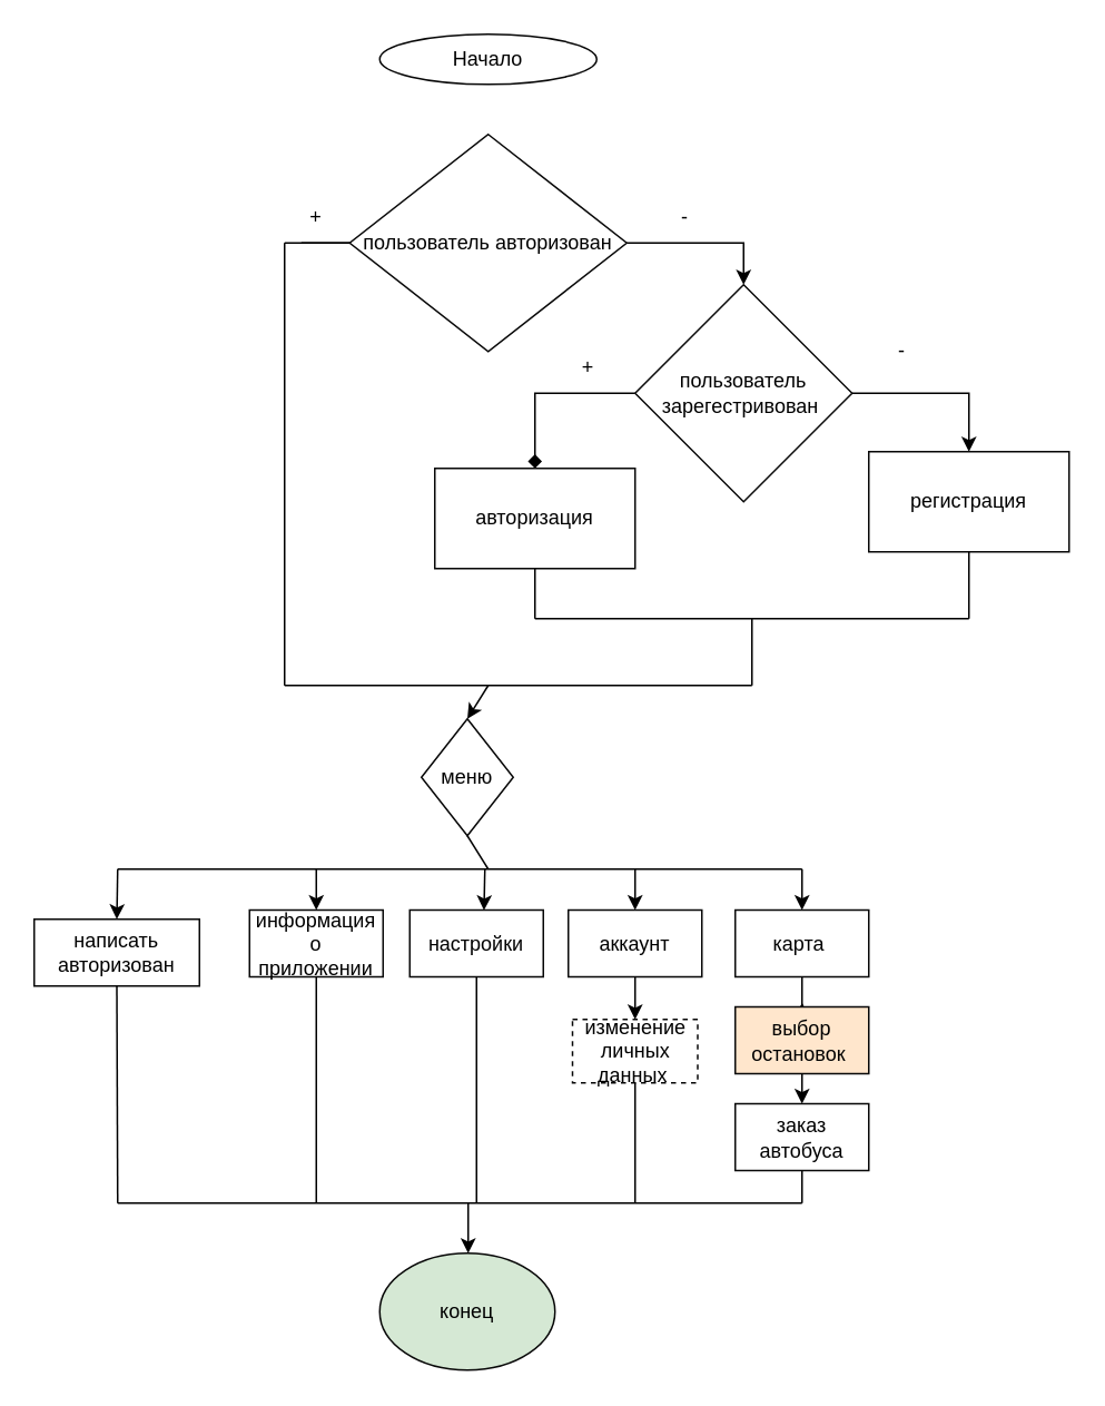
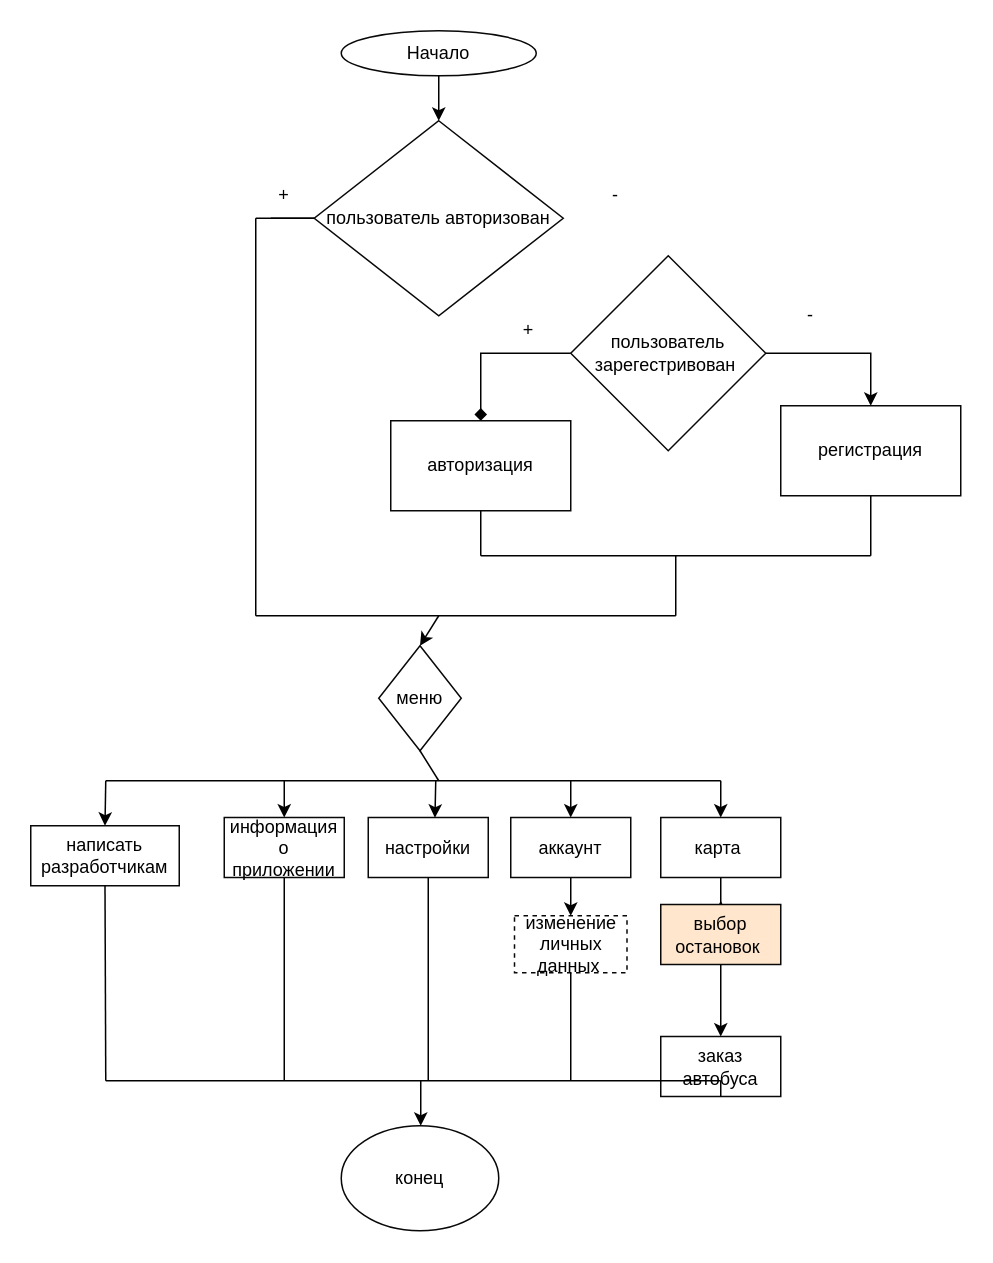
  <mxCell id="0" />
  <mxCell id="1" parent="0" />
  <mxCell id="2" value="Начало" style="ellipse;whiteSpace=wrap;html=1;strokeColor=#080808;" parent="1" vertex="1"><mxGeometry x="227" y="20" width="130" height="30" as="geometry" /></mxCell>
- <mxCell id="4" style="edgeStyle=orthogonalEdgeStyle;rounded=0;orthogonalLoop=1;jettySize=auto;html=1;exitX=1;exitY=0.5;exitDx=0;exitDy=0;entryX=0.5;entryY=0;entryDx=0;entryDy=0;" parent="1" source="5" target="8" edge="1"><mxGeometry relative="1" as="geometry" /></mxCell>
+ <mxCell id="3" value="" style="endArrow=classic;html=1;exitX=0.5;exitY=1;exitDx=0;exitDy=0;entryX=0.5;entryY=0;entryDx=0;entryDy=0;" parent="1" source="2" edge="1" target="5"><mxGeometry width="50" height="50" relative="1" as="geometry"><mxPoint x="220" y="120" as="sourcePoint" /><mxPoint x="285" y="80" as="targetPoint" /></mxGeometry></mxCell>
  <mxCell id="5" value="пользователь авторизован" style="rhombus;whiteSpace=wrap;html=1;strokeColor=#080808;" parent="1" vertex="1"><mxGeometry x="209" y="80" width="166" height="130" as="geometry" /></mxCell>
  <mxCell id="6" style="edgeStyle=orthogonalEdgeStyle;rounded=0;orthogonalLoop=1;jettySize=auto;html=1;exitX=1;exitY=0.5;exitDx=0;exitDy=0;entryX=0.5;entryY=0;entryDx=0;entryDy=0;" parent="1" source="8" target="9" edge="1"><mxGeometry relative="1" as="geometry" /></mxCell>
  <mxCell id="7" style="edgeStyle=orthogonalEdgeStyle;rounded=0;orthogonalLoop=1;jettySize=auto;html=1;exitX=0;exitY=0.5;exitDx=0;exitDy=0;entryX=0.5;entryY=0;entryDx=0;entryDy=0;endArrow=diamond;" parent="1" source="8" target="10" edge="1"><mxGeometry relative="1" as="geometry" /></mxCell>
  <mxCell id="8" value="пользователь зарегестривован&amp;nbsp;" style="rhombus;whiteSpace=wrap;html=1;strokeColor=#080808;" parent="1" vertex="1"><mxGeometry x="380" y="170" width="130" height="130" as="geometry" /></mxCell>
  <mxCell id="9" value="регистрация" style="rounded=0;whiteSpace=wrap;html=1;strokeColor=#080808;" parent="1" vertex="1"><mxGeometry x="520" y="270" width="120" height="60" as="geometry" /></mxCell>
  <mxCell id="10" value="авторизация" style="rounded=0;whiteSpace=wrap;html=1;strokeColor=#080808;" parent="1" vertex="1"><mxGeometry x="260" y="280" width="120" height="60" as="geometry" /></mxCell>
  <mxCell id="11" value="" style="endArrow=none;html=1;fontFamily=Helvetica;fontSize=11;fontColor=#000000;align=center;strokeColor=#000000;" parent="1" target="9" edge="1"><mxGeometry width="50" height="50" relative="1" as="geometry"><mxPoint x="580" y="370" as="sourcePoint" /><mxPoint x="350" y="340" as="targetPoint" /></mxGeometry></mxCell>
  <mxCell id="12" value="" style="endArrow=none;html=1;entryX=0.5;entryY=1;entryDx=0;entryDy=0;" parent="1" target="10" edge="1"><mxGeometry width="50" height="50" relative="1" as="geometry"><mxPoint x="320" y="370" as="sourcePoint" /><mxPoint x="360" y="340" as="targetPoint" /></mxGeometry></mxCell>
  <mxCell id="13" value="" style="endArrow=none;html=1;" parent="1" edge="1"><mxGeometry width="50" height="50" relative="1" as="geometry"><mxPoint x="320" y="370" as="sourcePoint" /><mxPoint x="580" y="370" as="targetPoint" /><Array as="points"><mxPoint x="450" y="370" /></Array></mxGeometry></mxCell>
  <mxCell id="14" value="" style="endArrow=none;html=1;" parent="1" edge="1"><mxGeometry width="50" height="50" relative="1" as="geometry"><mxPoint x="450" y="410" as="sourcePoint" /><mxPoint x="450" y="370" as="targetPoint" /></mxGeometry></mxCell>
  <mxCell id="15" value="" style="endArrow=none;html=1;entryX=0;entryY=0.5;entryDx=0;entryDy=0;" parent="1" target="5" edge="1"><mxGeometry width="50" height="50" relative="1" as="geometry"><mxPoint x="180" y="145" as="sourcePoint" /><mxPoint x="230" y="640" as="targetPoint" /><Array as="points" /></mxGeometry></mxCell>
  <mxCell id="16" value="" style="endArrow=none;html=1;entryX=0;entryY=0.5;entryDx=0;entryDy=0;" parent="1" target="5" edge="1"><mxGeometry width="50" height="50" relative="1" as="geometry"><mxPoint x="170" y="145" as="sourcePoint" /><mxPoint x="209" y="145" as="targetPoint" /><Array as="points" /></mxGeometry></mxCell>
  <mxCell id="17" value="" style="endArrow=none;html=1;" parent="1" edge="1"><mxGeometry width="50" height="50" relative="1" as="geometry"><mxPoint x="170" y="410" as="sourcePoint" /><mxPoint x="170" y="145" as="targetPoint" /></mxGeometry></mxCell>
  <mxCell id="18" value="" style="endArrow=none;html=1;" parent="1" edge="1"><mxGeometry width="50" height="50" relative="1" as="geometry"><mxPoint x="170" y="410" as="sourcePoint" /><mxPoint x="450" y="410" as="targetPoint" /></mxGeometry></mxCell>
  <mxCell id="19" value="" style="endArrow=classic;html=1;entryX=0.5;entryY=0;entryDx=0;entryDy=0;" parent="1" target="26" edge="1"><mxGeometry width="50" height="50" relative="1" as="geometry"><mxPoint x="292" y="410" as="sourcePoint" /><mxPoint x="288" y="450" as="targetPoint" /></mxGeometry></mxCell>
  <mxCell id="20" value="" style="edgeStyle=orthogonalEdgeStyle;rounded=0;orthogonalLoop=1;jettySize=auto;html=1;" parent="1" source="21" edge="1"><mxGeometry relative="1" as="geometry"><mxPoint x="480" y="600" as="targetPoint" /><Array as="points" /></mxGeometry></mxCell>
  <mxCell id="21" value="карта&amp;nbsp;" style="rounded=0;whiteSpace=wrap;html=1;strokeColor=#080808;" parent="1" vertex="1"><mxGeometry x="440" y="544.5" width="80" height="40" as="geometry" /></mxCell>
  <mxCell id="22" value="+" style="text;html=1;strokeColor=none;fillColor=none;align=center;verticalAlign=middle;whiteSpace=wrap;rounded=0;" parent="1" vertex="1"><mxGeometry x="169" y="120" width="40" height="20" as="geometry" /></mxCell>
  <mxCell id="23" value="-" style="text;html=1;strokeColor=none;fillColor=none;align=center;verticalAlign=middle;whiteSpace=wrap;rounded=0;" parent="1" vertex="1"><mxGeometry x="390" y="120" width="40" height="20" as="geometry" /></mxCell>
  <mxCell id="24" value="-" style="text;html=1;strokeColor=none;fillColor=none;align=center;verticalAlign=middle;whiteSpace=wrap;rounded=0;" parent="1" vertex="1"><mxGeometry x="520" y="200" width="40" height="20" as="geometry" /></mxCell>
  <mxCell id="25" value="+" style="text;html=1;strokeColor=none;fillColor=none;align=center;verticalAlign=middle;whiteSpace=wrap;rounded=0;" parent="1" vertex="1"><mxGeometry x="332" y="210" width="40" height="20" as="geometry" /></mxCell>
  <mxCell id="26" value="меню" style="rhombus;whiteSpace=wrap;html=1;strokeColor=#080808;" parent="1" vertex="1"><mxGeometry x="252" y="430" width="55" height="70" as="geometry" /></mxCell>
  <mxCell id="27" value="" style="endArrow=none;html=1;entryX=0.5;entryY=1;entryDx=0;entryDy=0;" parent="1" target="26" edge="1"><mxGeometry width="50" height="50" relative="1" as="geometry"><mxPoint x="292" y="520" as="sourcePoint" /><mxPoint x="330" y="680" as="targetPoint" /></mxGeometry></mxCell>
  <mxCell id="28" value="" style="endArrow=none;html=1;" parent="1" edge="1"><mxGeometry width="50" height="50" relative="1" as="geometry"><mxPoint x="70" y="520" as="sourcePoint" /><mxPoint x="480" y="520" as="targetPoint" /></mxGeometry></mxCell>
  <mxCell id="29" style="edgeStyle=orthogonalEdgeStyle;rounded=0;orthogonalLoop=1;jettySize=auto;html=1;exitX=0.5;exitY=1;exitDx=0;exitDy=0;entryX=0.5;entryY=0;entryDx=0;entryDy=0;" parent="1" source="30" target="32" edge="1"><mxGeometry relative="1" as="geometry" /></mxCell>
  <mxCell id="30" value="выбор остановок&amp;nbsp;" style="rounded=0;whiteSpace=wrap;html=1;strokeColor=#080808;fillColor=#ffe6cc;" parent="1" vertex="1"><mxGeometry x="440" y="602.5" width="80" height="40" as="geometry" /></mxCell>
  <mxCell id="31" value="" style="endArrow=classic;html=1;entryX=0.5;entryY=0;entryDx=0;entryDy=0;" parent="1" target="21" edge="1"><mxGeometry width="50" height="50" relative="1" as="geometry"><mxPoint x="480" y="520" as="sourcePoint" /><mxPoint x="480" y="530" as="targetPoint" /></mxGeometry></mxCell>
- <mxCell id="32" value="заказ автобуса" style="rounded=0;whiteSpace=wrap;html=1;strokeColor=#080808;" parent="1" vertex="1"><mxGeometry x="440" y="660.5" width="80" height="40" as="geometry" /></mxCell>
+ <mxCell id="32" value="заказ автобуса" style="rounded=0;whiteSpace=wrap;html=1;strokeColor=#080808;" parent="1" vertex="1"><mxGeometry x="440" y="690.5" width="80" height="40" as="geometry" /></mxCell>
  <mxCell id="33" value="аккаунт" style="rounded=0;whiteSpace=wrap;html=1;strokeColor=#080808;" parent="1" vertex="1"><mxGeometry x="340" y="544.5" width="80" height="40" as="geometry" /></mxCell>
  <mxCell id="34" value="изменение личных данных&amp;nbsp;" style="rounded=0;whiteSpace=wrap;html=1;strokeColor=#080808;dashed=1;" parent="1" vertex="1"><mxGeometry x="342.5" y="610" width="75" height="38" as="geometry" /></mxCell>
  <mxCell id="35" value="настройки" style="rounded=0;whiteSpace=wrap;html=1;strokeColor=#080808;" parent="1" vertex="1"><mxGeometry x="245" y="544.5" width="80" height="40" as="geometry" /></mxCell>
  <mxCell id="36" value="информация о приложении" style="rounded=0;whiteSpace=wrap;html=1;strokeColor=#080808;" parent="1" vertex="1"><mxGeometry x="149" y="544.5" width="80" height="40" as="geometry" /></mxCell>
- <mxCell id="37" value="написать авторизован" style="rounded=0;whiteSpace=wrap;html=1;strokeColor=#080808;" parent="1" vertex="1"><mxGeometry x="20" y="550" width="99" height="40" as="geometry" /></mxCell>
+ <mxCell id="37" value="написать разработчикам" style="rounded=0;whiteSpace=wrap;html=1;strokeColor=#080808;" parent="1" vertex="1"><mxGeometry x="20" y="550" width="99" height="40" as="geometry" /></mxCell>
  <mxCell id="38" value="" style="endArrow=classic;html=1;entryX=0.5;entryY=0;entryDx=0;entryDy=0;exitX=0.5;exitY=1;exitDx=0;exitDy=0;" parent="1" source="33" target="34" edge="1"><mxGeometry width="50" height="50" relative="1" as="geometry"><mxPoint x="80" y="770" as="sourcePoint" /><mxPoint x="130" y="720" as="targetPoint" /></mxGeometry></mxCell>
  <mxCell id="39" value="" style="endArrow=classic;html=1;entryX=0.5;entryY=0;entryDx=0;entryDy=0;" parent="1" target="33" edge="1"><mxGeometry width="50" height="50" relative="1" as="geometry"><mxPoint x="380" y="520" as="sourcePoint" /><mxPoint x="130" y="720" as="targetPoint" /></mxGeometry></mxCell>
  <mxCell id="40" value="" style="endArrow=classic;html=1;entryX=0.5;entryY=0;entryDx=0;entryDy=0;" parent="1" target="36" edge="1"><mxGeometry width="50" height="50" relative="1" as="geometry"><mxPoint x="189" y="520" as="sourcePoint" /><mxPoint x="290" y="700" as="targetPoint" /></mxGeometry></mxCell>
  <mxCell id="41" value="" style="endArrow=classic;html=1;entryX=0.556;entryY=0.005;entryDx=0;entryDy=0;entryPerimeter=0;" parent="1" target="35" edge="1"><mxGeometry width="50" height="50" relative="1" as="geometry"><mxPoint x="290" y="520" as="sourcePoint" /><mxPoint x="290" y="540" as="targetPoint" /></mxGeometry></mxCell>
  <mxCell id="42" value="" style="endArrow=classic;html=1;entryX=0.5;entryY=0;entryDx=0;entryDy=0;" parent="1" target="37" edge="1"><mxGeometry width="50" height="50" relative="1" as="geometry"><mxPoint x="70" y="520" as="sourcePoint" /><mxPoint x="90" y="720" as="targetPoint" /></mxGeometry></mxCell>
  <mxCell id="43" value="" style="endArrow=none;html=1;entryX=0.5;entryY=1;entryDx=0;entryDy=0;" parent="1" target="37" edge="1"><mxGeometry width="50" height="50" relative="1" as="geometry"><mxPoint x="70" y="720" as="sourcePoint" /><mxPoint x="100" y="610" as="targetPoint" /></mxGeometry></mxCell>
  <mxCell id="44" value="" style="endArrow=none;html=1;entryX=0.5;entryY=1;entryDx=0;entryDy=0;" parent="1" target="32" edge="1"><mxGeometry width="50" height="50" relative="1" as="geometry"><mxPoint x="480" y="720" as="sourcePoint" /><mxPoint x="480" y="720" as="targetPoint" /></mxGeometry></mxCell>
  <mxCell id="45" value="" style="endArrow=none;html=1;entryX=0.5;entryY=1;entryDx=0;entryDy=0;" parent="1" target="36" edge="1"><mxGeometry width="50" height="50" relative="1" as="geometry"><mxPoint x="189" y="720" as="sourcePoint" /><mxPoint x="220" y="600" as="targetPoint" /></mxGeometry></mxCell>
  <mxCell id="46" value="" style="endArrow=none;html=1;entryX=0.5;entryY=1;entryDx=0;entryDy=0;" parent="1" target="35" edge="1"><mxGeometry width="50" height="50" relative="1" as="geometry"><mxPoint x="285" y="720" as="sourcePoint" /><mxPoint x="310" y="620" as="targetPoint" /></mxGeometry></mxCell>
  <mxCell id="47" value="" style="endArrow=none;html=1;entryX=0.5;entryY=1;entryDx=0;entryDy=0;" parent="1" target="34" edge="1"><mxGeometry width="50" height="50" relative="1" as="geometry"><mxPoint x="380" y="720" as="sourcePoint" /><mxPoint x="410" y="670" as="targetPoint" /></mxGeometry></mxCell>
  <mxCell id="48" value="" style="endArrow=none;html=1;" parent="1" edge="1"><mxGeometry width="50" height="50" relative="1" as="geometry"><mxPoint x="70" y="720" as="sourcePoint" /><mxPoint x="480" y="720" as="targetPoint" /></mxGeometry></mxCell>
  <mxCell id="49" value="" style="endArrow=classic;html=1;" parent="1" edge="1"><mxGeometry width="50" height="50" relative="1" as="geometry"><mxPoint x="280" y="720" as="sourcePoint" /><mxPoint x="280" y="750" as="targetPoint" /></mxGeometry></mxCell>
- <mxCell id="50" value="конец" style="ellipse;whiteSpace=wrap;html=1;strokeColor=#080808;fillColor=#d5e8d4;" parent="1" vertex="1"><mxGeometry x="227" y="750" width="105" height="70" as="geometry" /></mxCell>
+ <mxCell id="50" value="конец" style="ellipse;whiteSpace=wrap;html=1;strokeColor=#080808;" parent="1" vertex="1"><mxGeometry x="227" y="750" width="105" height="70" as="geometry" /></mxCell>
